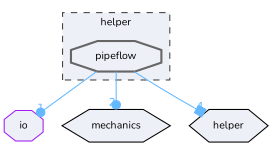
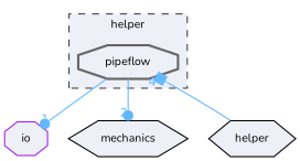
  digraph {
    compound=true
    fontname=Nunito
    node [color=black fillcolor="#edf0f7" fontname=Nunito fontsize=10 shape=octagon style=filled]
    edge [arrowhead=dot color=steelblue1 fontcolor=steelblue1 fontname=Nunito fontsize=10 labeldistance=1.5 labelfontname=Helvetica labelfontsize=10]
    n1 [color=gray40 height=0.2 label=pipeflow style="filled,bold" width=0.4]
    n2 [color=purple height=0.2 label=io width=0.4]
    n3 [height=0.2 label=mechanics shape=hexagon width=0.4]
    n4 [height=0.2 label=helper shape=hexagon width=0.4]
    subgraph cluster_1 {
      bgcolor="#edf0f7"
      fontsize=10
      label=helper
      pencolor=grey25
      style="filled,dashed"
      n1
    }
    n1 -> n2 [headlabel=1]
    n1 -> n3 [headlabel=2]
-   n1 -> n4 [arrowhead=box headlabel=4]
+   n4 -> n1 [arrowhead=box headlabel=4]
  }
